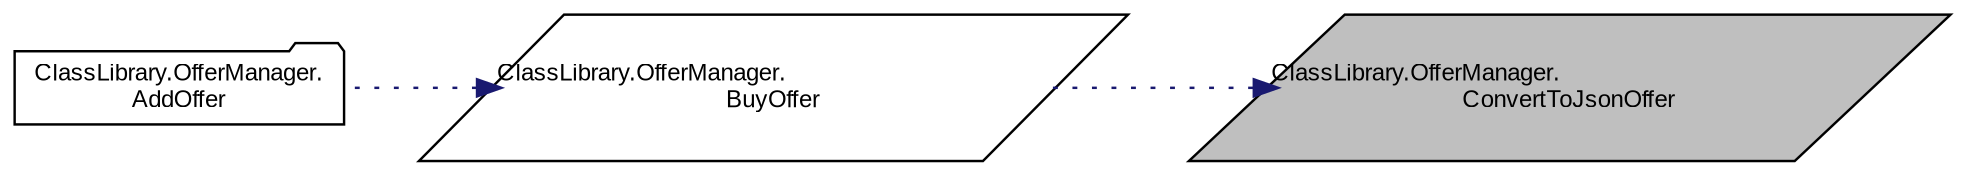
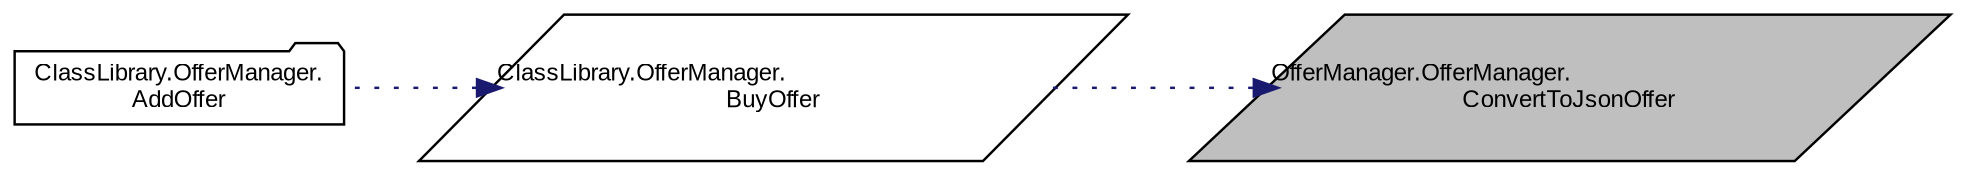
  digraph {
    fontname="Liberation Sans"
    rankdir=RL
    node [color=black fillcolor=white fontname="Liberation Sans" fontsize=10 shape=parallelogram style=filled]
    edge [color=midnightblue dir=back fontname="Liberation Sans" fontsize=10 labelfontname=Helvetica labelfontsize=10 style=dotted]
-   n1 [fillcolor=grey75 fontcolor=black height=0.2 label="ClassLibrary.OfferManager.\lConvertToJsonOffer" width=0.4]
+   n1 [fillcolor=grey75 fontcolor=black height=0.2 label="OfferManager.OfferManager.\lConvertToJsonOffer" width=0.4]
    n2 [height=0.2 label="ClassLibrary.OfferManager.\lBuyOffer" width=0.4]
    n3 [height=0.2 label="ClassLibrary.OfferManager.\lAddOffer" shape=folder width=0.4]
    n1 -> n2
    n2 -> n3
  }
